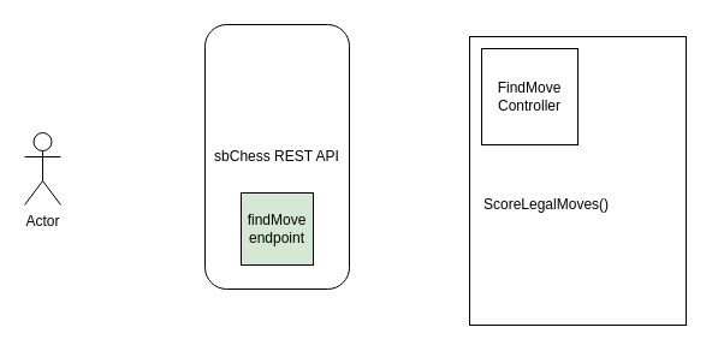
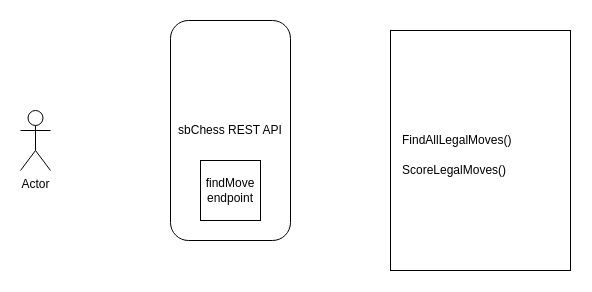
  <mxCell id="0" />
  <mxCell id="1" parent="0" />
  <mxCell id="2" value="sbChess REST API" style="rounded=1;whiteSpace=wrap;html=1;" vertex="1" parent="1"><mxGeometry x="170" y="20" width="120" height="220" as="geometry" /></mxCell>
- <mxCell id="3" value="findMove&lt;br&gt;endpoint" style="whiteSpace=wrap;html=1;aspect=fixed;fillColor=#d5e8d4;" vertex="1" parent="1"><mxGeometry x="200" y="160" width="60" height="60" as="geometry" /></mxCell>
+ <mxCell id="3" value="findMove&lt;br&gt;endpoint" style="whiteSpace=wrap;html=1;aspect=fixed;" vertex="1" parent="1"><mxGeometry x="200" y="160" width="60" height="60" as="geometry" /></mxCell>
  <mxCell id="4" value="" style="rounded=0;whiteSpace=wrap;html=1;" vertex="1" parent="1"><mxGeometry x="390" y="30" width="180" height="240" as="geometry" /></mxCell>
  <mxCell id="5" value="Actor" style="shape=umlActor;verticalLabelPosition=bottom;verticalAlign=top;html=1;outlineConnect=0;" vertex="1" parent="1"><mxGeometry x="20" y="110" width="30" height="60" as="geometry" /></mxCell>
- <mxCell id="6" value="FindMove&lt;br&gt;Controller" style="whiteSpace=wrap;html=1;aspect=fixed;" vertex="1" parent="1"><mxGeometry x="400" y="40" width="80" height="80" as="geometry" /></mxCell>
+ <mxCell id="7" value="FindAllLegalMoves()" style="text;html=1;strokeColor=none;fillColor=none;align=left;verticalAlign=middle;whiteSpace=wrap;rounded=0;" vertex="1" parent="1"><mxGeometry x="400" y="130" width="150" height="20" as="geometry" /></mxCell>
  <mxCell id="8" value="ScoreLegalMoves()" style="text;html=1;strokeColor=none;fillColor=none;align=left;verticalAlign=middle;whiteSpace=wrap;rounded=0;" vertex="1" parent="1"><mxGeometry x="400" y="160" width="150" height="20" as="geometry" /></mxCell>
